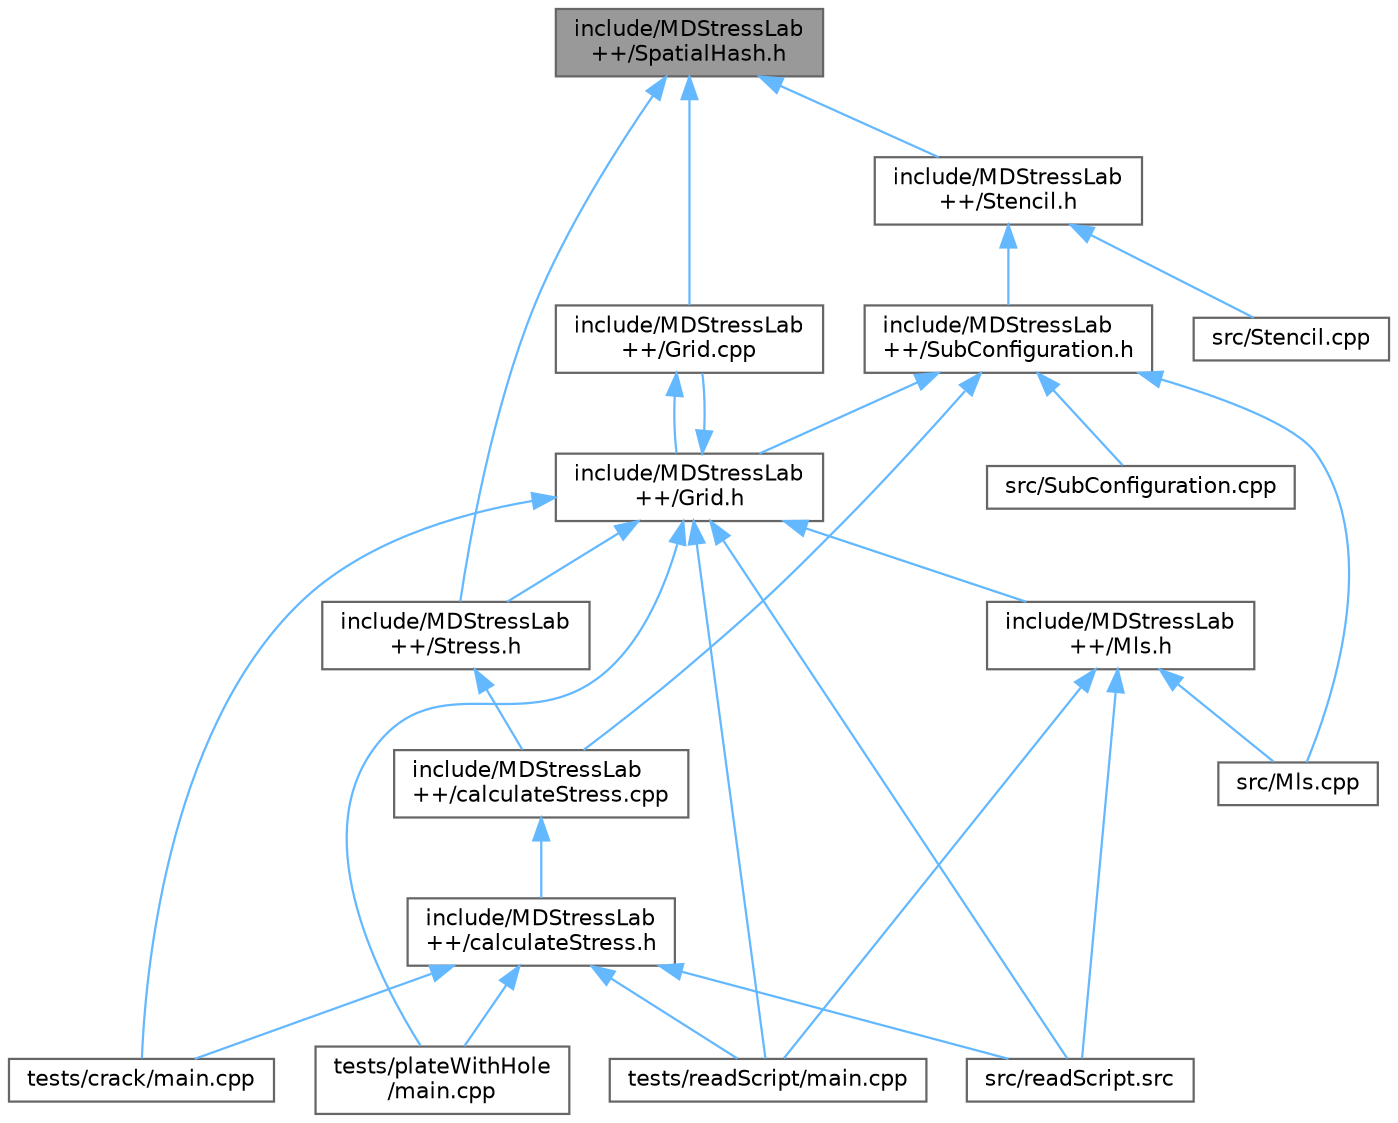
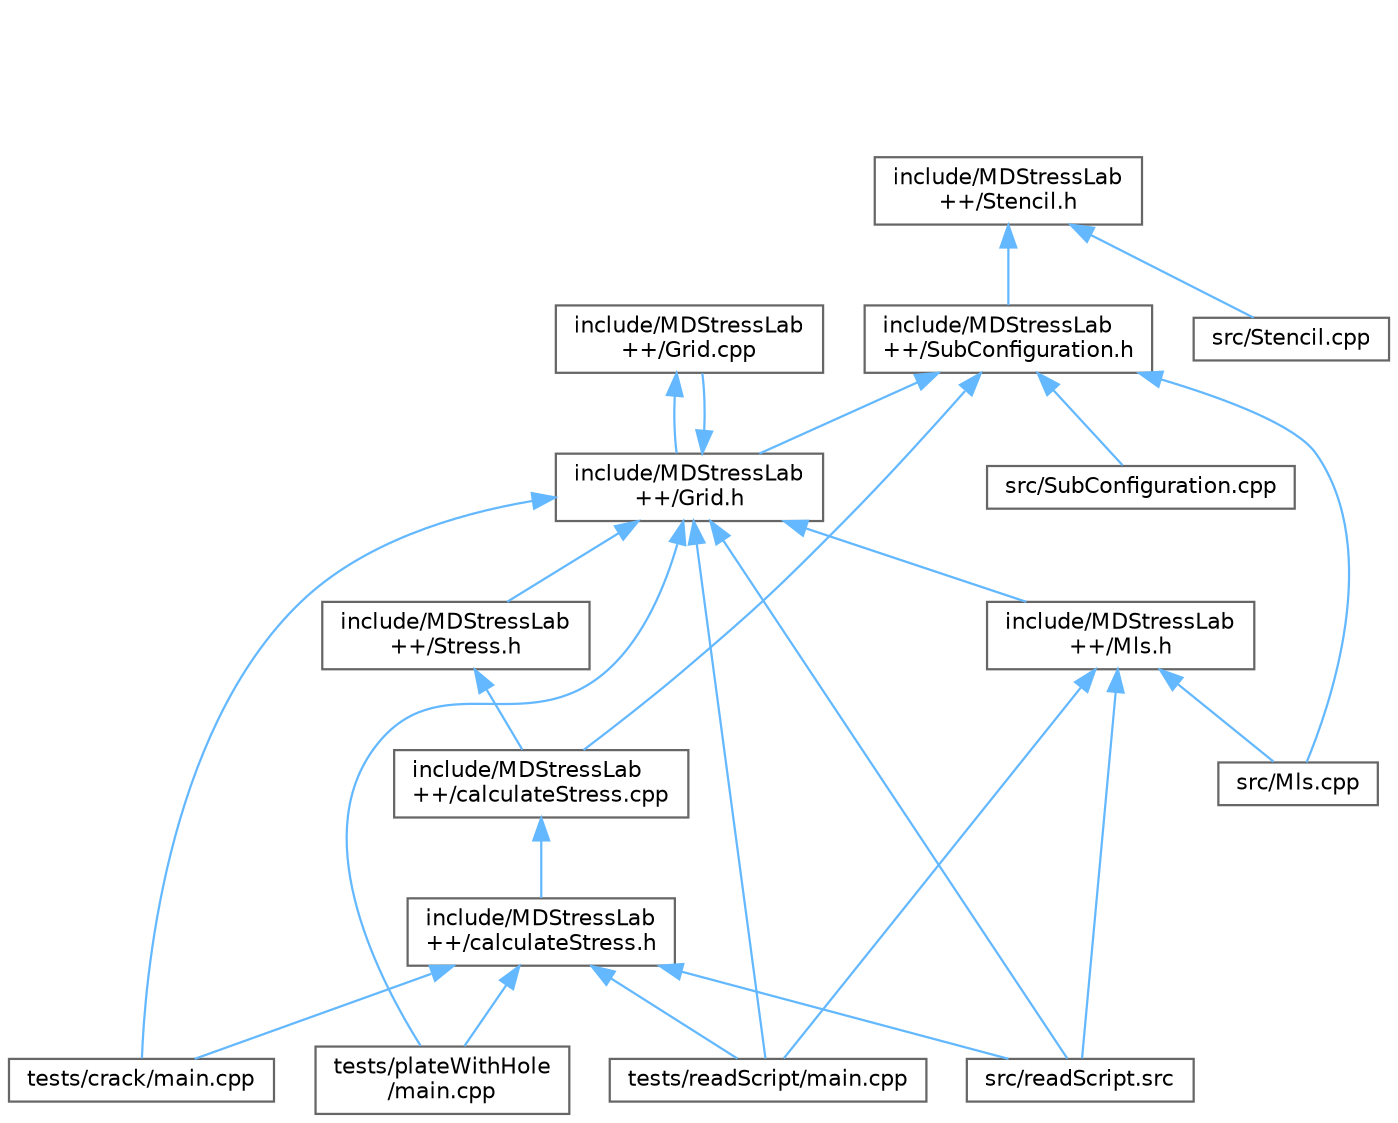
  digraph {
    node [color=grey40 fillcolor=white fontname=Helvetica fontsize=10 shape=box style=filled]
    edge [color=steelblue1 dir=back fontname=Helvetica fontsize=10 labelfontname=Helvetica labelfontsize=10 style=solid]
-   n1 [color=gray40 fillcolor=grey60 fontcolor=black height=0.2 label="include/MDStressLab\l++/SpatialHash.h" width=0.4]
    n2 [height=0.2 label="include/MDStressLab\l++/Grid.cpp" width=0.4]
    n3 [height=0.2 label="include/MDStressLab\l++/Stress.h" width=0.4]
    n4 [height=0.2 label="include/MDStressLab\l++/Stencil.h" width=0.4]
    n5 [height=0.2 label="include/MDStressLab\l++/Grid.h" width=0.4]
    n6 [height=0.2 label="include/MDStressLab\l++/calculateStress.cpp" width=0.4]
    n7 [height=0.2 label="include/MDStressLab\l++/SubConfiguration.h" width=0.4]
    n8 [height=0.2 label="src/Stencil.cpp" width=0.4]
    n9 [height=0.2 label="include/MDStressLab\l++/Mls.h" width=0.4]
    n10 [height=0.2 label="src/readScript.src" width=0.4]
    n11 [height=0.2 label="tests/readScript/main.cpp" width=0.4]
    n12 [height=0.2 label="tests/crack/main.cpp" width=0.4]
    n13 [height=0.2 label="tests/plateWithHole\l/main.cpp" width=0.4]
    n14 [height=0.2 label="src/Mls.cpp" width=0.4]
    n15 [height=0.2 label="include/MDStressLab\l++/calculateStress.h" width=0.4]
    n16 [height=0.2 label="src/SubConfiguration.cpp" width=0.4]
-   n1 -> n2
-   n1 -> n3
-   n1 -> n4
    n2 -> n5
    n3 -> n6
    n4 -> n7
    n4 -> n8
    n5 -> n2
    n5 -> n3
    n5 -> n9
    n5 -> n10
    n5 -> n11
    n5 -> n12
    n5 -> n13
    n6 -> n15
    n7 -> n5
    n7 -> n6
    n7 -> n14
    n7 -> n16
    n9 -> n10
    n9 -> n11
    n9 -> n14
    n15 -> n10
    n15 -> n11
    n15 -> n12
    n15 -> n13
  }
